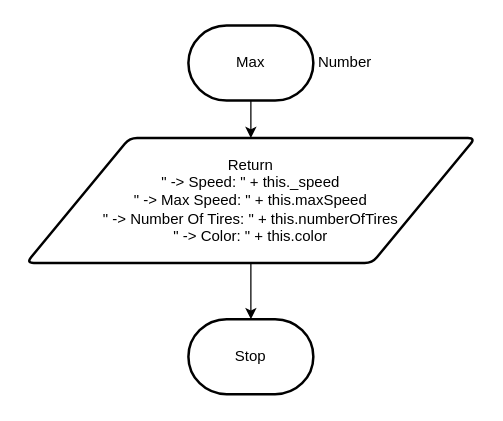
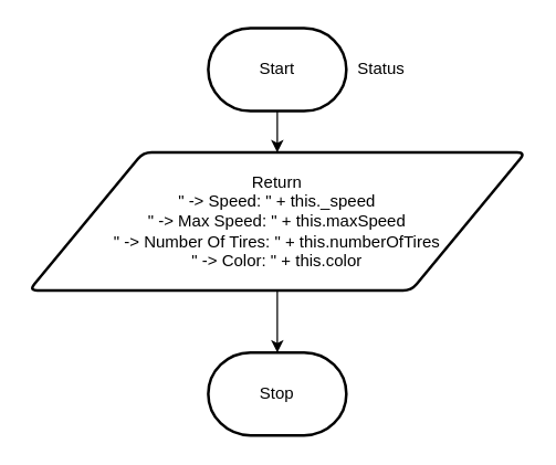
  <mxCell id="0" />
  <mxCell id="1" parent="0" />
  <mxCell id="2" value="" style="edgeStyle=orthogonalEdgeStyle;shape=connector;rounded=0;html=1;labelBackgroundColor=default;strokeColor=default;fontFamily=Helvetica;fontSize=11;fontColor=default;endArrow=classic;" parent="1" source="3" edge="1"><mxGeometry relative="1" as="geometry"><mxPoint x="200" y="110" as="targetPoint" /></mxGeometry></mxCell>
- <mxCell id="3" value="Max" style="strokeWidth=2;html=1;shape=mxgraph.flowchart.terminator;whiteSpace=wrap;" parent="1" vertex="1"><mxGeometry x="150" y="20" width="100" height="60" as="geometry" /></mxCell>
- <mxCell id="4" value="Number" style="text;html=1;align=center;verticalAlign=middle;resizable=0;points=[];autosize=1;strokeColor=none;fillColor=none;" parent="1" vertex="1"><mxGeometry x="245" y="35" width="60" height="30" as="geometry" /></mxCell>
+ <mxCell id="3" value="Start" style="strokeWidth=2;html=1;shape=mxgraph.flowchart.terminator;whiteSpace=wrap;" parent="1" vertex="1"><mxGeometry x="150" y="20" width="100" height="60" as="geometry" /></mxCell>
+ <mxCell id="4" value="Status" style="text;html=1;align=center;verticalAlign=middle;resizable=0;points=[];autosize=1;strokeColor=none;fillColor=none;" parent="1" vertex="1"><mxGeometry x="245" y="35" width="60" height="30" as="geometry" /></mxCell>
  <mxCell id="5" value="" style="edgeStyle=none;html=1;" parent="1" target="6" edge="1"><mxGeometry relative="1" as="geometry"><mxPoint x="200" y="170" as="sourcePoint" /></mxGeometry></mxCell>
  <mxCell id="6" value="Stop" style="strokeWidth=2;html=1;shape=mxgraph.flowchart.terminator;whiteSpace=wrap;" parent="1" vertex="1"><mxGeometry x="150" y="255" width="100" height="60" as="geometry" /></mxCell>
  <mxCell id="7" value="Return &lt;br&gt;&quot; -&amp;gt; Speed: &quot; + this._speed&lt;br&gt;&quot; -&amp;gt; Max Speed: &quot; + this.maxSpeed&lt;br&gt;&quot; -&amp;gt; Number Of Tires: &quot; + this.numberOfTires&lt;br&gt;&quot; -&amp;gt; Color: &quot; + this.color" style="shape=parallelogram;html=1;strokeWidth=2;perimeter=parallelogramPerimeter;whiteSpace=wrap;rounded=1;arcSize=12;size=0.23;" parent="1" vertex="1"><mxGeometry x="20.25" y="110" width="359.5" height="100" as="geometry" /></mxCell>
